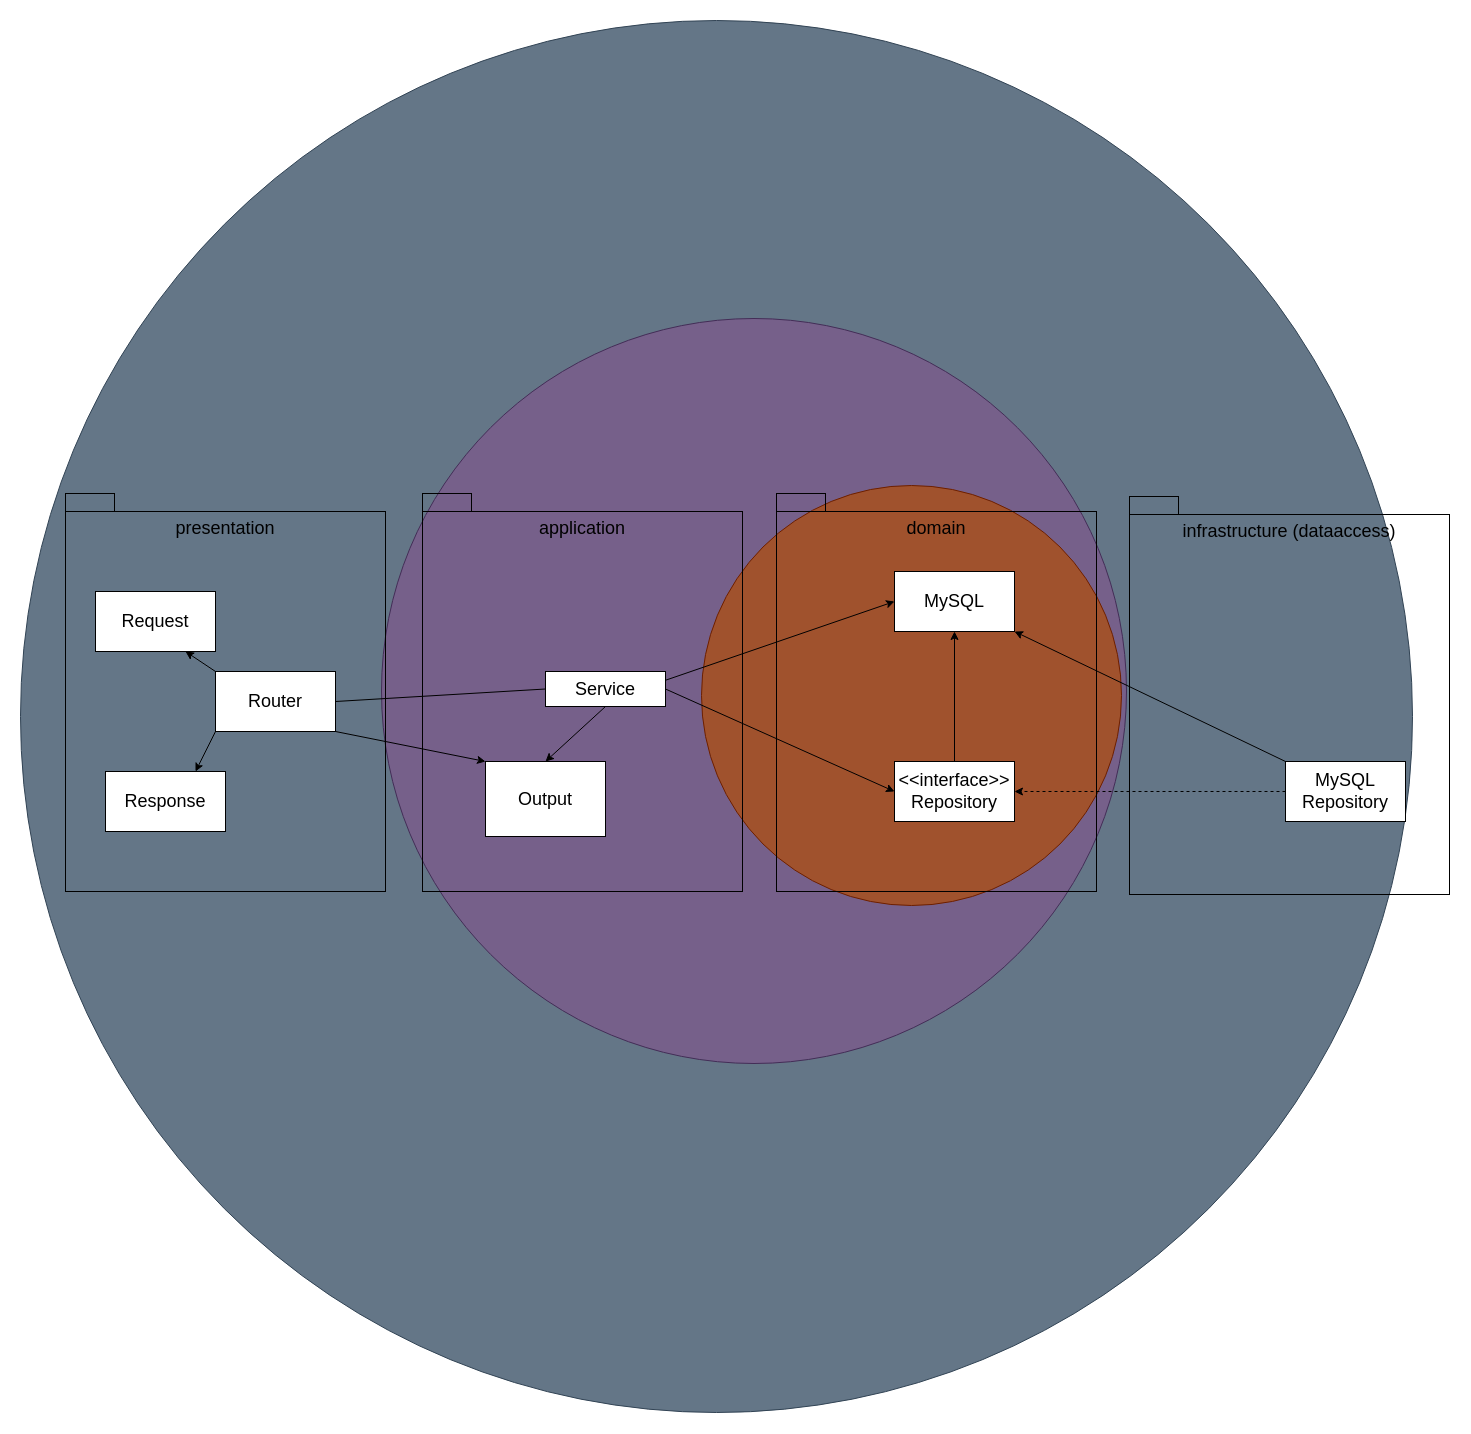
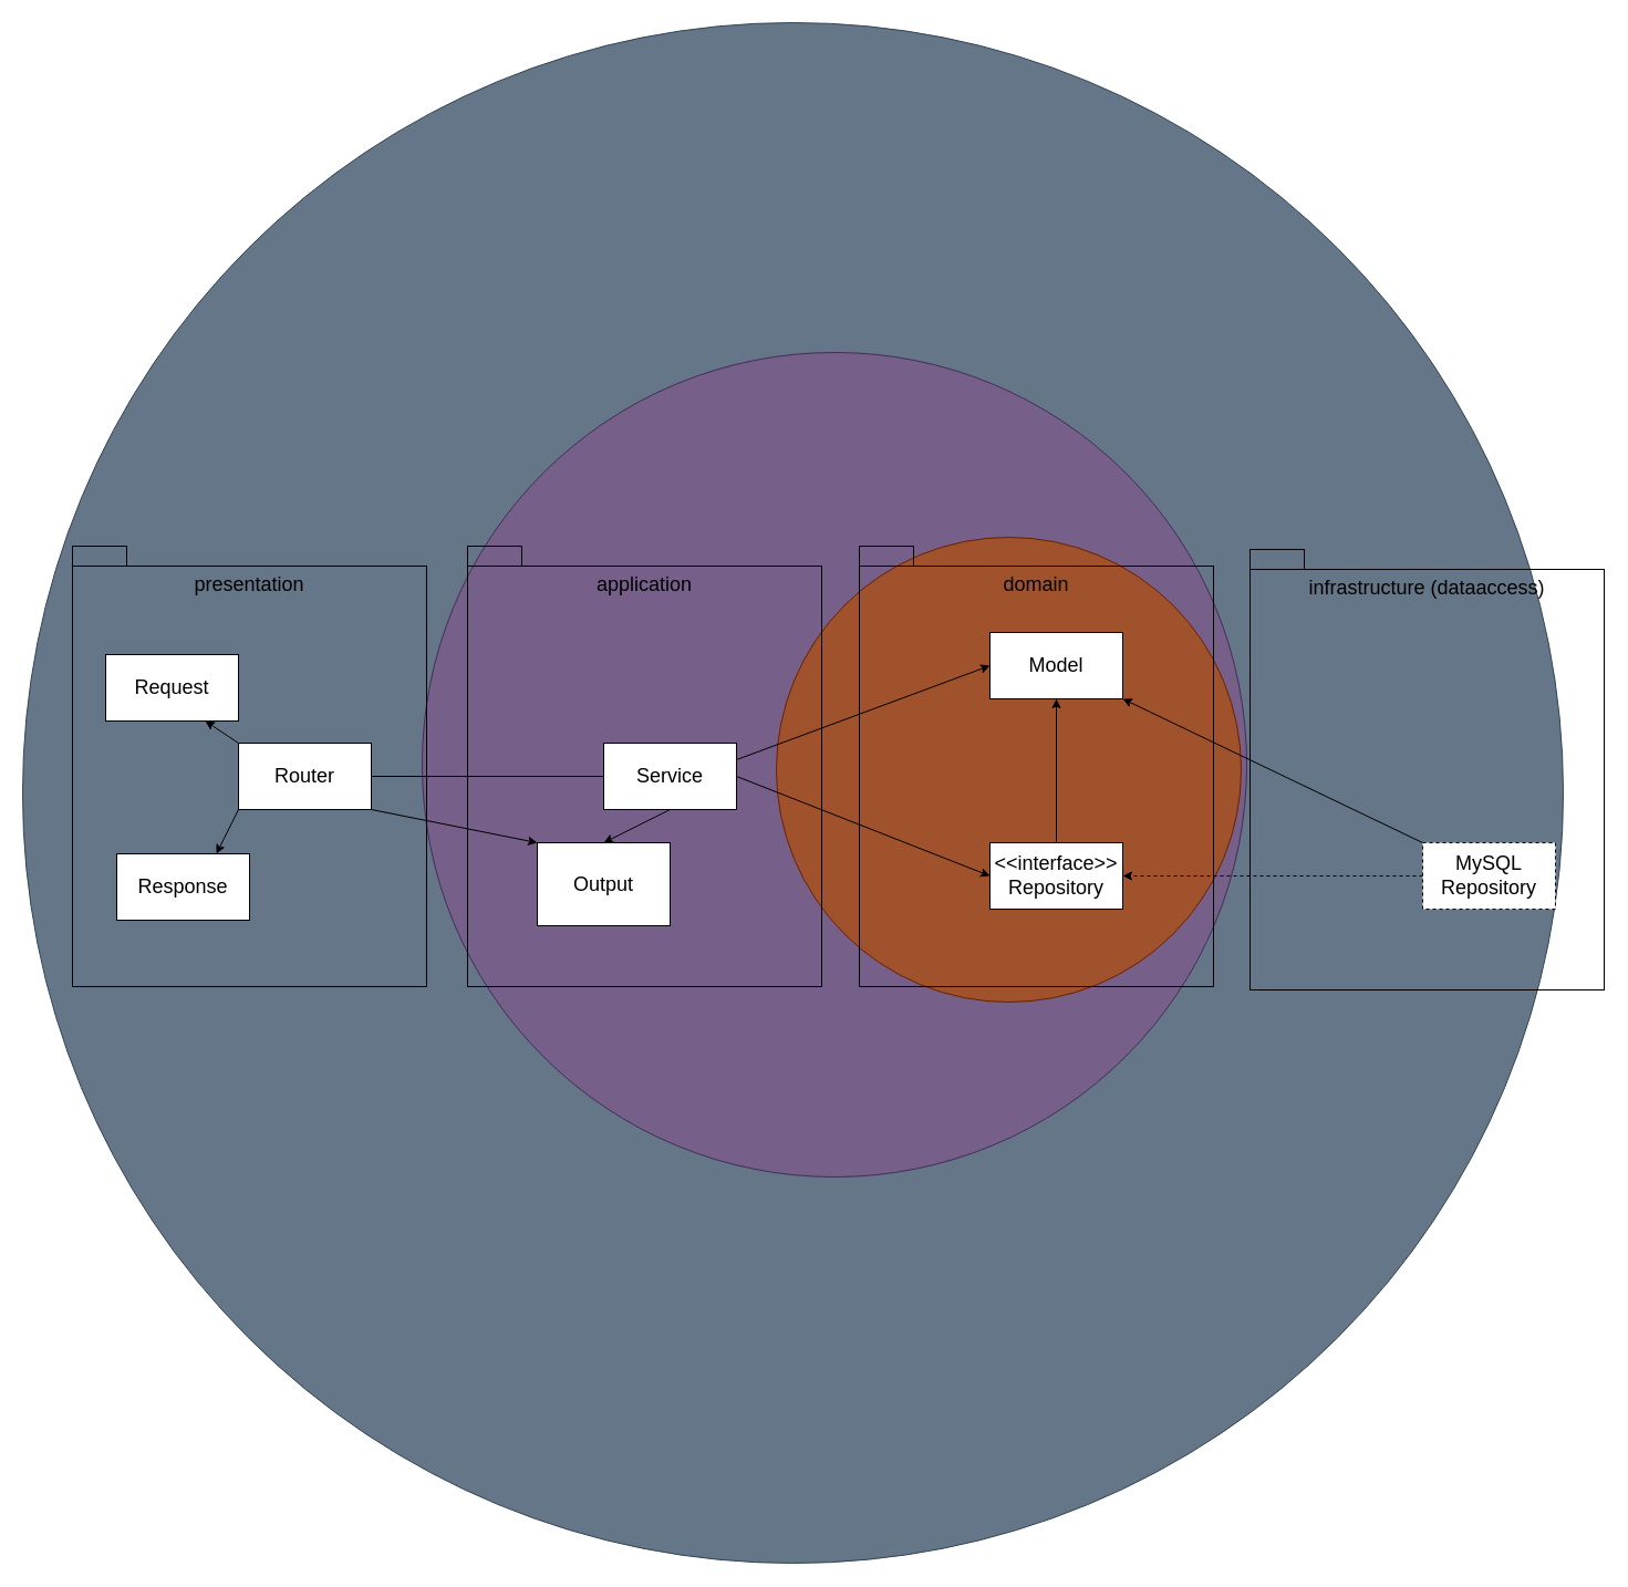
  <mxCell id="0" />
  <mxCell id="1" parent="0" />
  <mxCell id="2" value="" style="ellipse;whiteSpace=wrap;html=1;aspect=fixed;fillColor=#647687;fontColor=#ffffff;strokeColor=#314354;" vertex="1" parent="1"><mxGeometry x="20" y="20" width="1392" height="1392" as="geometry" /></mxCell>
  <mxCell id="3" value="" style="ellipse;whiteSpace=wrap;html=1;aspect=fixed;fillColor=#76608a;fontColor=#ffffff;strokeColor=#432D57;" vertex="1" parent="1"><mxGeometry x="381" y="318" width="745" height="745" as="geometry" /></mxCell>
  <mxCell id="4" value="" style="ellipse;whiteSpace=wrap;html=1;aspect=fixed;fillColor=#a0522d;strokeColor=#6D1F00;fontColor=#ffffff;" vertex="1" parent="1"><mxGeometry x="701" y="485" width="420" height="420" as="geometry" /></mxCell>
  <mxCell id="5" value="infrastructure (dataaccess)" style="rounded=0;whiteSpace=wrap;html=1;fillColor=none;verticalAlign=top;fontSize=18;" parent="1" vertex="1"><mxGeometry x="1129" y="514" width="320" height="380" as="geometry" /></mxCell>
  <mxCell id="6" value="domain" style="rounded=0;whiteSpace=wrap;html=1;fillColor=none;verticalAlign=top;fontSize=18;movable=0;resizable=0;rotatable=0;deletable=0;editable=0;connectable=0;" parent="1" vertex="1"><mxGeometry x="776" y="511" width="320" height="380" as="geometry" /></mxCell>
  <mxCell id="7" value="presentation" style="rounded=0;whiteSpace=wrap;html=1;fillColor=none;verticalAlign=top;fontSize=18;" parent="1" vertex="1"><mxGeometry x="65" y="511" width="320" height="380" as="geometry" /></mxCell>
  <mxCell id="8" value="Request" style="rounded=0;whiteSpace=wrap;html=1;fillColor=default;fontSize=18;" parent="1" vertex="1"><mxGeometry x="95" y="591" width="120" height="60" as="geometry" /></mxCell>
  <mxCell id="9" value="Router" style="rounded=0;whiteSpace=wrap;html=1;fillColor=default;fontSize=18;" parent="1" vertex="1"><mxGeometry x="215" y="671" width="120" height="60" as="geometry" /></mxCell>
  <mxCell id="10" value="Response" style="rounded=0;whiteSpace=wrap;html=1;fillColor=default;fontSize=18;" parent="1" vertex="1"><mxGeometry x="105" y="771" width="120" height="60" as="geometry" /></mxCell>
  <mxCell id="11" value="application" style="rounded=0;whiteSpace=wrap;html=1;fillColor=none;verticalAlign=top;fontSize=18;" parent="1" vertex="1"><mxGeometry x="422" y="511" width="320" height="380" as="geometry" /></mxCell>
- <mxCell id="12" value="Service" style="rounded=0;whiteSpace=wrap;html=1;fillColor=default;fontSize=18;" parent="1" vertex="1"><mxGeometry x="545" y="671" width="120" height="35" as="geometry" /></mxCell>
+ <mxCell id="12" value="Service" style="rounded=0;whiteSpace=wrap;html=1;fillColor=default;fontSize=18;" parent="1" vertex="1"><mxGeometry x="545" y="671" width="120" height="60" as="geometry" /></mxCell>
  <mxCell id="13" value="Output" style="rounded=0;whiteSpace=wrap;html=1;fillColor=default;fontSize=18;" parent="1" vertex="1"><mxGeometry x="485" y="761" width="120" height="75" as="geometry" /></mxCell>
  <mxCell id="14" style="edgeStyle=none;html=1;exitX=0;exitY=0.5;exitDx=0;exitDy=0;dashed=1;" parent="1" source="16" target="31" edge="1"><mxGeometry relative="1" as="geometry" /></mxCell>
  <mxCell id="15" style="edgeStyle=none;html=1;exitX=0;exitY=0;exitDx=0;exitDy=0;entryX=1;entryY=1;entryDx=0;entryDy=0;" parent="1" source="16" target="26" edge="1"><mxGeometry relative="1" as="geometry" /></mxCell>
- <mxCell id="16" value="MySQL&lt;br&gt;Repository" style="rounded=0;whiteSpace=wrap;html=1;fillColor=default;fontSize=18;" parent="1" vertex="1"><mxGeometry x="1285" y="761" width="120" height="60" as="geometry" /></mxCell>
+ <mxCell id="16" value="MySQL&lt;br&gt;Repository" style="rounded=0;whiteSpace=wrap;html=1;fillColor=default;fontSize=18;dashed=1;" parent="1" vertex="1"><mxGeometry x="1285" y="761" width="120" height="60" as="geometry" /></mxCell>
  <mxCell id="17" value="" style="endArrow=classic;html=1;entryX=0.75;entryY=1;entryDx=0;entryDy=0;exitX=0;exitY=0;exitDx=0;exitDy=0;fontSize=18;" parent="1" source="9" target="8" edge="1"><mxGeometry width="50" height="50" relative="1" as="geometry"><mxPoint x="295" y="761" as="sourcePoint" /><mxPoint x="345" y="711" as="targetPoint" /></mxGeometry></mxCell>
  <mxCell id="18" value="" style="endArrow=classic;html=1;entryX=0.75;entryY=0;entryDx=0;entryDy=0;exitX=0;exitY=1;exitDx=0;exitDy=0;fontSize=18;" parent="1" source="9" target="10" edge="1"><mxGeometry width="50" height="50" relative="1" as="geometry"><mxPoint x="315" y="461" as="sourcePoint" /><mxPoint x="195" y="661" as="targetPoint" /></mxGeometry></mxCell>
  <mxCell id="19" value="" style="endArrow=none;html=1;entryX=0;entryY=0.5;entryDx=0;entryDy=0;exitX=1;exitY=0.5;exitDx=0;exitDy=0;fontSize=18;" parent="1" source="9" target="12" edge="1"><mxGeometry width="50" height="50" relative="1" as="geometry"><mxPoint x="225" y="741" as="sourcePoint" /><mxPoint x="205" y="781" as="targetPoint" /></mxGeometry></mxCell>
  <mxCell id="20" value="" style="endArrow=classic;html=1;entryX=0.5;entryY=0;entryDx=0;entryDy=0;exitX=0.5;exitY=1;exitDx=0;exitDy=0;fontSize=18;" parent="1" source="12" target="13" edge="1"><mxGeometry width="50" height="50" relative="1" as="geometry"><mxPoint x="345" y="711" as="sourcePoint" /><mxPoint x="532" y="711" as="targetPoint" /></mxGeometry></mxCell>
  <mxCell id="21" value="" style="endArrow=classic;html=1;exitX=1;exitY=1;exitDx=0;exitDy=0;entryX=0;entryY=0;entryDx=0;entryDy=0;fontSize=18;" parent="1" source="9" target="13" edge="1"><mxGeometry width="50" height="50" relative="1" as="geometry"><mxPoint x="345" y="711" as="sourcePoint" /><mxPoint x="465" y="951" as="targetPoint" /></mxGeometry></mxCell>
  <mxCell id="22" value="" style="endArrow=classic;html=1;exitX=1;exitY=0.5;exitDx=0;exitDy=0;fontSize=18;entryX=0;entryY=0.5;entryDx=0;entryDy=0;" parent="1" source="12" target="31" edge="1"><mxGeometry width="50" height="50" relative="1" as="geometry"><mxPoint x="525" y="581" as="sourcePoint" /><mxPoint x="735" y="581" as="targetPoint" /></mxGeometry></mxCell>
  <mxCell id="23" value="" style="rounded=0;whiteSpace=wrap;html=1;fontSize=18;fillColor=none;" parent="1" vertex="1"><mxGeometry x="65" y="493" width="49" height="18" as="geometry" /></mxCell>
  <mxCell id="24" value="" style="rounded=0;whiteSpace=wrap;html=1;fontSize=18;fillColor=none;" parent="1" vertex="1"><mxGeometry x="422" y="493" width="49" height="18" as="geometry" /></mxCell>
  <mxCell id="25" value="" style="rounded=0;whiteSpace=wrap;html=1;fontSize=18;fillColor=none;" parent="1" vertex="1"><mxGeometry x="1129" y="496" width="49" height="18" as="geometry" /></mxCell>
- <mxCell id="26" value="MySQL" style="rounded=0;whiteSpace=wrap;html=1;fontSize=18;" parent="1" vertex="1"><mxGeometry x="894" y="571" width="120" height="60" as="geometry" /></mxCell>
+ <mxCell id="26" value="Model" style="rounded=0;whiteSpace=wrap;html=1;fontSize=18;" parent="1" vertex="1"><mxGeometry x="894" y="571" width="120" height="60" as="geometry" /></mxCell>
  <mxCell id="27" value="" style="rounded=0;whiteSpace=wrap;html=1;fontSize=18;fillColor=none;" parent="1" vertex="1"><mxGeometry x="776" y="493" width="49" height="18" as="geometry" /></mxCell>
  <mxCell id="28" value="" style="endArrow=classic;html=1;exitX=1;exitY=0.25;exitDx=0;exitDy=0;fontSize=18;entryX=0;entryY=0.5;entryDx=0;entryDy=0;" parent="1" source="12" target="26" edge="1"><mxGeometry width="50" height="50" relative="1" as="geometry"><mxPoint x="675" y="711" as="sourcePoint" /><mxPoint x="1307" y="719.22" as="targetPoint" /></mxGeometry></mxCell>
  <mxCell id="29" style="edgeStyle=none;html=1;exitX=0.5;exitY=0;exitDx=0;exitDy=0;entryX=0.5;entryY=1;entryDx=0;entryDy=0;" parent="1" target="26" edge="1"><mxGeometry relative="1" as="geometry" /></mxCell>
  <mxCell id="30" style="edgeStyle=none;html=1;exitX=0.5;exitY=0;exitDx=0;exitDy=0;entryX=0.5;entryY=1;entryDx=0;entryDy=0;" parent="1" source="31" target="26" edge="1"><mxGeometry relative="1" as="geometry" /></mxCell>
  <mxCell id="31" value="&amp;lt;&amp;lt;interface&amp;gt;&amp;gt;&lt;br&gt;Repository" style="rounded=0;whiteSpace=wrap;html=1;fontSize=18;" parent="1" vertex="1"><mxGeometry x="894" y="761" width="120" height="60" as="geometry" /></mxCell>
